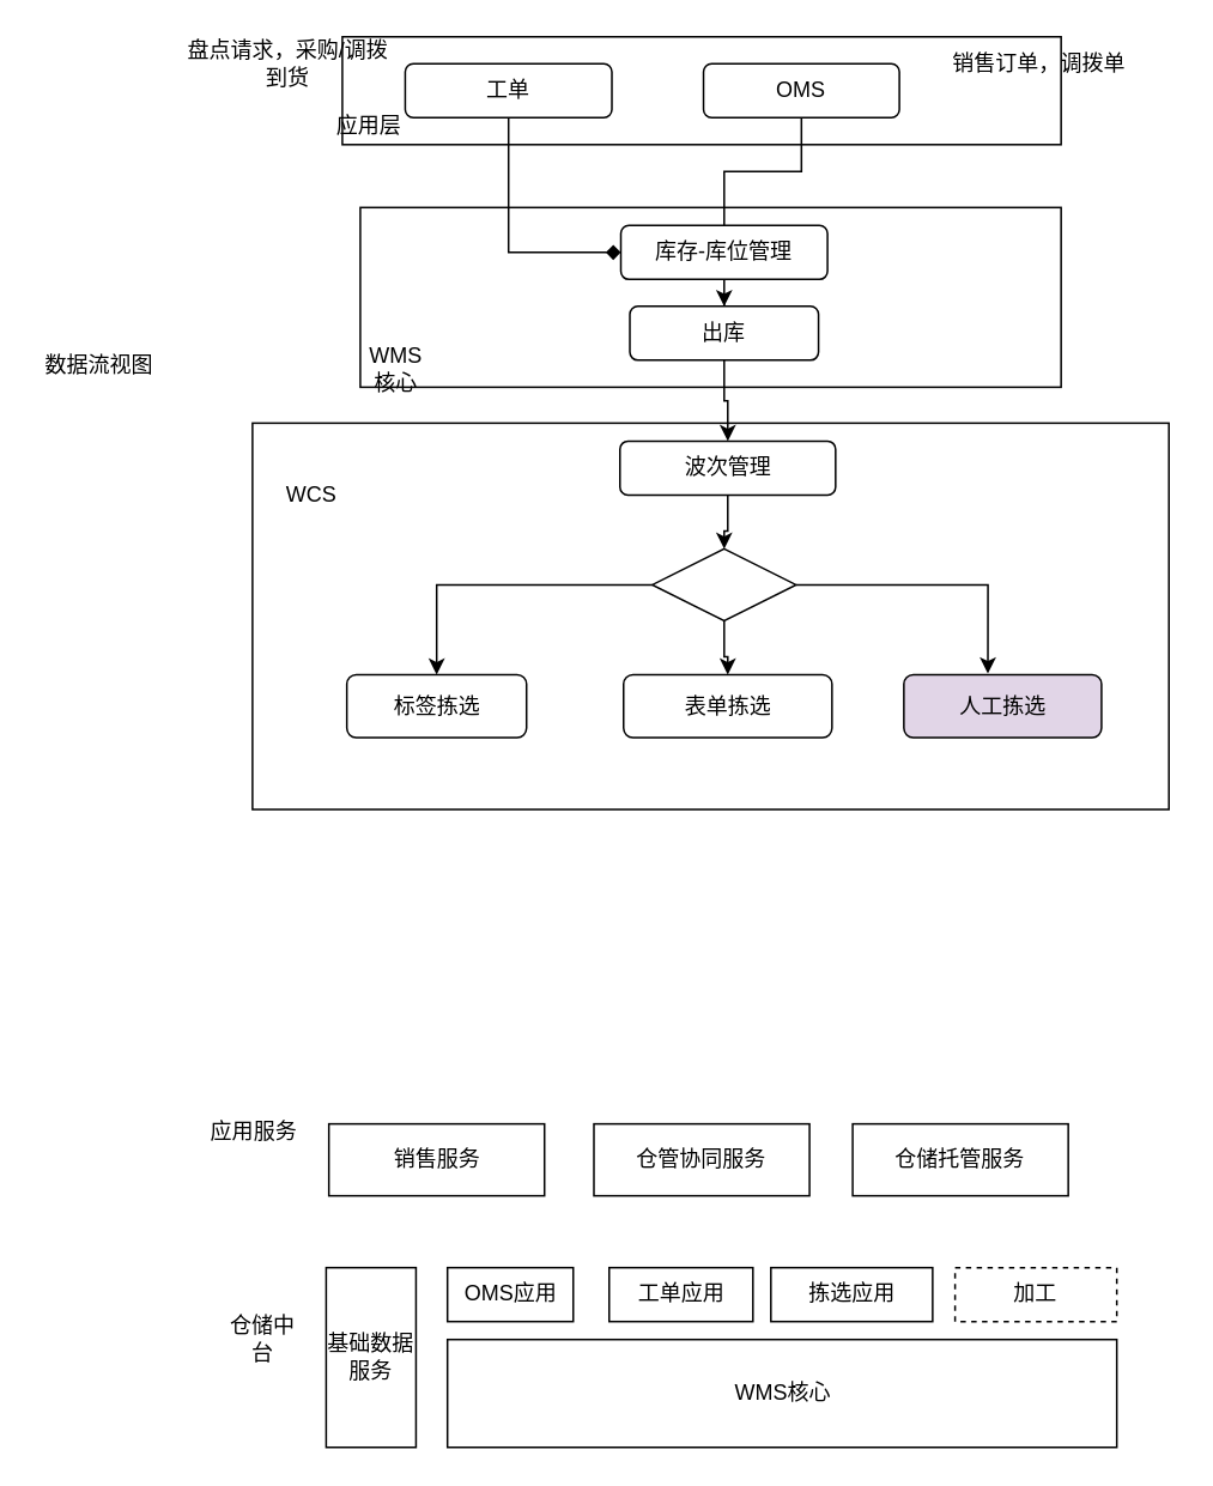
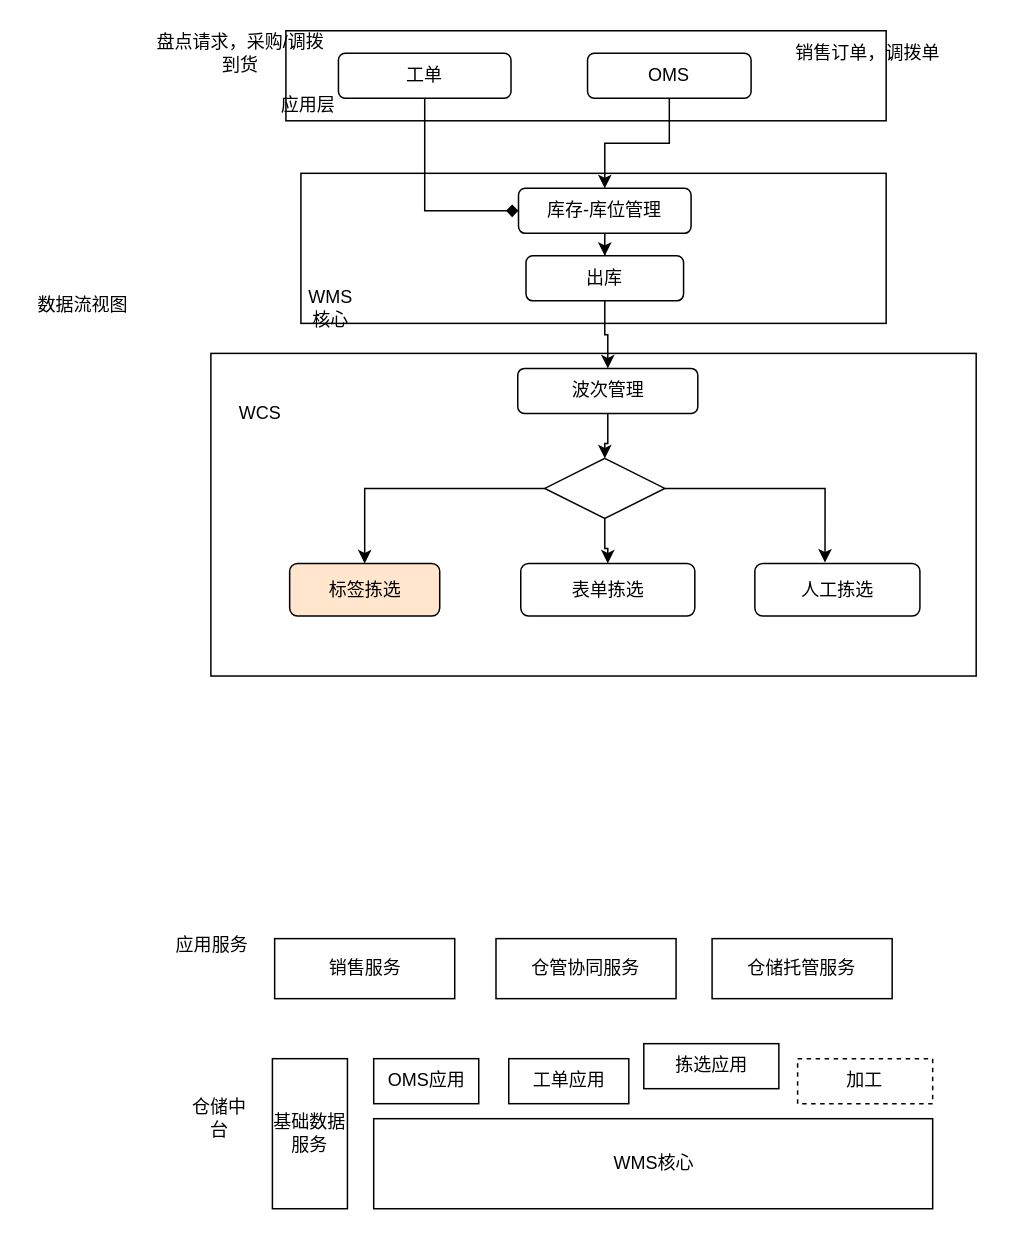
  <mxCell id="0" />
  <mxCell id="1" parent="0" />
  <mxCell id="2" value="" style="rounded=0;whiteSpace=wrap;html=1;" vertex="1" parent="1"><mxGeometry x="190" y="20" width="400" height="60" as="geometry" /></mxCell>
  <mxCell id="3" value="" style="rounded=0;whiteSpace=wrap;html=1;" vertex="1" parent="1"><mxGeometry x="200" y="115" width="390" height="100" as="geometry" /></mxCell>
  <mxCell id="4" value="" style="rounded=0;whiteSpace=wrap;html=1;" vertex="1" parent="1"><mxGeometry x="140" y="235" width="510" height="215" as="geometry" /></mxCell>
- <mxCell id="5" value="" style="edgeStyle=orthogonalEdgeStyle;rounded=0;orthogonalLoop=1;jettySize=auto;html=1;endArrow=none;" parent="1" source="6" target="8" edge="1"><mxGeometry relative="1" as="geometry" /></mxCell>
+ <mxCell id="5" value="" style="edgeStyle=orthogonalEdgeStyle;rounded=0;orthogonalLoop=1;jettySize=auto;html=1;" parent="1" source="6" target="8" edge="1"><mxGeometry relative="1" as="geometry" /></mxCell>
  <mxCell id="6" value="OMS" style="rounded=1;whiteSpace=wrap;html=1;" parent="1" vertex="1"><mxGeometry x="391" y="35" width="109" height="30" as="geometry" /></mxCell>
  <mxCell id="7" value="" style="edgeStyle=orthogonalEdgeStyle;rounded=0;orthogonalLoop=1;jettySize=auto;html=1;" parent="1" source="8" target="10" edge="1"><mxGeometry relative="1" as="geometry" /></mxCell>
  <mxCell id="8" value="库存-库位管理" style="rounded=1;whiteSpace=wrap;html=1;" parent="1" vertex="1"><mxGeometry x="345" y="125" width="115" height="30" as="geometry" /></mxCell>
  <mxCell id="9" value="" style="edgeStyle=orthogonalEdgeStyle;rounded=0;orthogonalLoop=1;jettySize=auto;html=1;entryX=0.5;entryY=0;entryDx=0;entryDy=0;" edge="1" parent="1" source="10" target="21"><mxGeometry relative="1" as="geometry" /></mxCell>
  <mxCell id="10" value="出库" style="rounded=1;whiteSpace=wrap;html=1;" parent="1" vertex="1"><mxGeometry x="350" y="170" width="105" height="30" as="geometry" /></mxCell>
- <mxCell id="11" value="标签拣选" style="rounded=1;whiteSpace=wrap;html=1;" parent="1" vertex="1"><mxGeometry x="192.5" y="375" width="100" height="35" as="geometry" /></mxCell>
+ <mxCell id="11" value="标签拣选" style="rounded=1;whiteSpace=wrap;html=1;fillColor=#ffe6cc;" parent="1" vertex="1"><mxGeometry x="192.5" y="375" width="100" height="35" as="geometry" /></mxCell>
  <mxCell id="12" value="表单拣选" style="rounded=1;whiteSpace=wrap;html=1;" parent="1" vertex="1"><mxGeometry x="346.5" y="375" width="116" height="35" as="geometry" /></mxCell>
- <mxCell id="13" value="人工拣选" style="rounded=1;whiteSpace=wrap;html=1;fillColor=#e1d5e7;" parent="1" vertex="1"><mxGeometry x="502.5" y="375" width="110" height="35" as="geometry" /></mxCell>
+ <mxCell id="13" value="人工拣选" style="rounded=1;whiteSpace=wrap;html=1;" parent="1" vertex="1"><mxGeometry x="502.5" y="375" width="110" height="35" as="geometry" /></mxCell>
  <mxCell id="14" style="edgeStyle=orthogonalEdgeStyle;rounded=0;orthogonalLoop=1;jettySize=auto;html=1;exitX=0.5;exitY=1;exitDx=0;exitDy=0;entryX=0;entryY=0.5;entryDx=0;entryDy=0;endArrow=diamond;" parent="1" source="15" target="8" edge="1"><mxGeometry relative="1" as="geometry"><mxPoint x="381" y="195" as="targetPoint" /></mxGeometry></mxCell>
  <mxCell id="15" value="工单" style="rounded=1;whiteSpace=wrap;html=1;" parent="1" vertex="1"><mxGeometry x="225" y="35" width="115" height="30" as="geometry" /></mxCell>
  <mxCell id="16" value="" style="edgeStyle=orthogonalEdgeStyle;rounded=0;orthogonalLoop=1;jettySize=auto;html=1;entryX=0.5;entryY=0;entryDx=0;entryDy=0;" parent="1" source="19" target="11" edge="1"><mxGeometry relative="1" as="geometry"><mxPoint x="284" y="405" as="targetPoint" /></mxGeometry></mxCell>
  <mxCell id="17" value="" style="edgeStyle=orthogonalEdgeStyle;rounded=0;orthogonalLoop=1;jettySize=auto;html=1;" parent="1" source="19" target="12" edge="1"><mxGeometry relative="1" as="geometry" /></mxCell>
  <mxCell id="18" value="" style="edgeStyle=orthogonalEdgeStyle;rounded=0;orthogonalLoop=1;jettySize=auto;html=1;entryX=0.425;entryY=-0.017;entryDx=0;entryDy=0;entryPerimeter=0;" parent="1" source="19" target="13" edge="1"><mxGeometry relative="1" as="geometry"><mxPoint x="524" y="405" as="targetPoint" /></mxGeometry></mxCell>
  <mxCell id="19" value="" style="rhombus;whiteSpace=wrap;html=1;" parent="1" vertex="1"><mxGeometry x="362.5" y="305" width="80" height="40" as="geometry" /></mxCell>
  <mxCell id="20" value="" style="edgeStyle=orthogonalEdgeStyle;rounded=0;orthogonalLoop=1;jettySize=auto;html=1;" edge="1" parent="1" source="21" target="19"><mxGeometry relative="1" as="geometry" /></mxCell>
  <mxCell id="21" value="波次管理" style="rounded=1;whiteSpace=wrap;html=1;" parent="1" vertex="1"><mxGeometry x="344.5" y="245" width="120" height="30" as="geometry" /></mxCell>
  <mxCell id="22" value="盘点请求，采购/调拨到货" style="text;html=1;strokeColor=none;fillColor=none;align=center;verticalAlign=middle;whiteSpace=wrap;rounded=0;" vertex="1" parent="1"><mxGeometry x="100" y="25" width="120" height="20" as="geometry" /></mxCell>
  <mxCell id="23" value="销售订单，调拨单" style="text;html=1;strokeColor=none;fillColor=none;align=center;verticalAlign=middle;whiteSpace=wrap;rounded=0;" vertex="1" parent="1"><mxGeometry x="502.5" y="25" width="150" height="20" as="geometry" /></mxCell>
  <mxCell id="24" value="WMS核心" style="text;html=1;strokeColor=none;fillColor=none;align=center;verticalAlign=middle;whiteSpace=wrap;rounded=0;" vertex="1" parent="1"><mxGeometry x="200" y="195" width="40" height="20" as="geometry" /></mxCell>
  <mxCell id="25" value="应用层" style="text;html=1;strokeColor=none;fillColor=none;align=center;verticalAlign=middle;whiteSpace=wrap;rounded=0;" vertex="1" parent="1"><mxGeometry x="185" y="60" width="40" height="20" as="geometry" /></mxCell>
  <mxCell id="26" value="WCS" style="text;html=1;strokeColor=none;fillColor=none;align=center;verticalAlign=middle;whiteSpace=wrap;rounded=0;" vertex="1" parent="1"><mxGeometry x="152.5" y="265" width="40" height="20" as="geometry" /></mxCell>
  <mxCell id="27" value="数据流视图" style="text;html=1;strokeColor=none;fillColor=none;align=center;verticalAlign=middle;whiteSpace=wrap;rounded=0;" vertex="1" parent="1"><mxGeometry x="20" y="170" width="70" height="65" as="geometry" /></mxCell>
  <mxCell id="28" value="WMS核心" style="rounded=0;whiteSpace=wrap;html=1;" vertex="1" parent="1"><mxGeometry x="248.5" y="745" width="372.5" height="60" as="geometry" /></mxCell>
  <mxCell id="29" value="OMS应用" style="rounded=0;whiteSpace=wrap;html=1;" vertex="1" parent="1"><mxGeometry x="248.5" y="705" width="70" height="30" as="geometry" /></mxCell>
  <mxCell id="30" value="工单应用" style="rounded=0;whiteSpace=wrap;html=1;" vertex="1" parent="1"><mxGeometry x="338.5" y="705" width="80" height="30" as="geometry" /></mxCell>
- <mxCell id="31" value="拣选应用" style="rounded=0;whiteSpace=wrap;html=1;" vertex="1" parent="1"><mxGeometry x="428.5" y="705" width="90" height="30" as="geometry" /></mxCell>
+ <mxCell id="31" value="拣选应用" style="rounded=0;whiteSpace=wrap;html=1;" vertex="1" parent="1"><mxGeometry x="428.5" y="695" width="90" height="30" as="geometry" /></mxCell>
  <mxCell id="32" value="基础数据服务" style="rounded=0;whiteSpace=wrap;html=1;" vertex="1" parent="1"><mxGeometry x="181" y="705" width="50" height="100" as="geometry" /></mxCell>
  <mxCell id="33" value="仓储中台" style="text;html=1;strokeColor=none;fillColor=none;align=center;verticalAlign=middle;whiteSpace=wrap;rounded=0;" vertex="1" parent="1"><mxGeometry x="126" y="735" width="40" height="20" as="geometry" /></mxCell>
  <mxCell id="34" value="加工" style="rounded=0;whiteSpace=wrap;html=1;dashed=1;" vertex="1" parent="1"><mxGeometry x="531" y="705" width="90" height="30" as="geometry" /></mxCell>
  <mxCell id="35" value="销售服务" style="rounded=0;whiteSpace=wrap;html=1;" vertex="1" parent="1"><mxGeometry x="182.5" y="625" width="120" height="40" as="geometry" /></mxCell>
  <mxCell id="36" value="仓管协同服务" style="rounded=0;whiteSpace=wrap;html=1;" vertex="1" parent="1"><mxGeometry x="330" y="625" width="120" height="40" as="geometry" /></mxCell>
  <mxCell id="37" value="仓储托管服务" style="rounded=0;whiteSpace=wrap;html=1;" vertex="1" parent="1"><mxGeometry x="474" y="625" width="120" height="40" as="geometry" /></mxCell>
  <mxCell id="38" value="应用服务" style="text;html=1;strokeColor=none;fillColor=none;align=center;verticalAlign=middle;whiteSpace=wrap;rounded=0;" vertex="1" parent="1"><mxGeometry x="116" y="620" width="50" height="20" as="geometry" /></mxCell>
